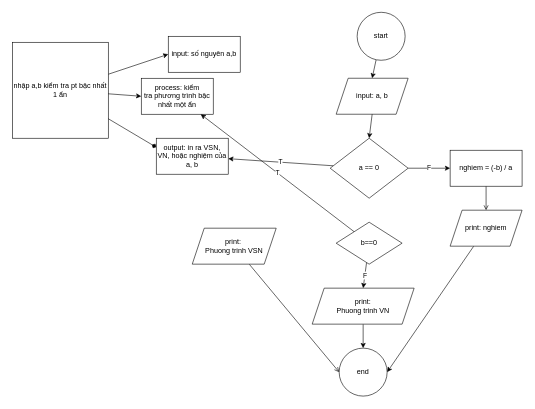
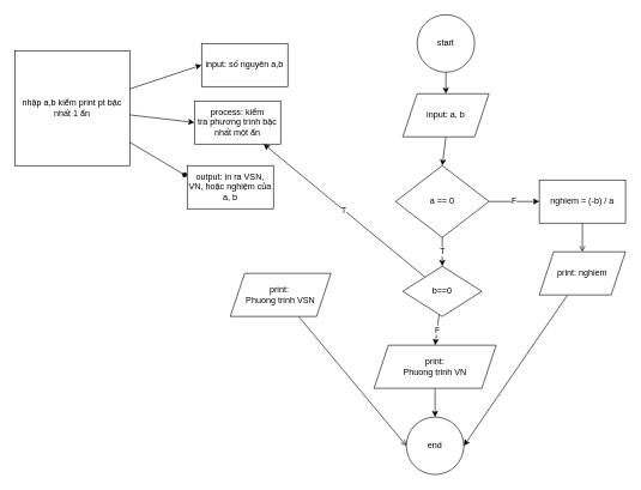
  <mxCell id="0" />
  <mxCell id="1" parent="0" />
  <mxCell id="2" style="rounded=0;orthogonalLoop=1;jettySize=auto;html=1;entryX=0.5;entryY=0;entryDx=0;entryDy=0;" parent="1" source="3" target="11" edge="1"><mxGeometry relative="1" as="geometry"><mxPoint x="620" y="190" as="targetPoint" /></mxGeometry></mxCell>
- <mxCell id="3" value="start" style="ellipse;whiteSpace=wrap;html=1;aspect=fixed;" parent="1" vertex="1"><mxGeometry x="595" y="20" width="80" height="80" as="geometry" /></mxCell>
+ <mxCell id="3" value="start" style="ellipse;whiteSpace=wrap;html=1;aspect=fixed;" parent="1" vertex="1"><mxGeometry x="580" width="80" height="80" as="geometry" y="20" /></mxCell>
  <mxCell id="4" style="rounded=0;orthogonalLoop=1;jettySize=auto;html=1;entryX=0;entryY=0.5;entryDx=0;entryDy=0;" parent="1" source="5" target="6" edge="1"><mxGeometry relative="1" as="geometry"><mxPoint x="280" y="100" as="targetPoint" /></mxGeometry></mxCell>
- <mxCell id="5" value="nhập a,b kiểm tra pt bậc nhất 1 ẩn" style="whiteSpace=wrap;html=1;aspect=fixed;" parent="1" vertex="1"><mxGeometry x="20" y="70" width="160" height="160" as="geometry" /></mxCell>
+ <mxCell id="5" value="nhập a,b kiểm print pt bậc nhất 1 ẩn" style="whiteSpace=wrap;html=1;aspect=fixed;" parent="1" vertex="1"><mxGeometry x="20" y="70" width="160" height="160" as="geometry" /></mxCell>
  <mxCell id="6" value="input: số nguyên a,b" style="rounded=0;whiteSpace=wrap;html=1;" parent="1" vertex="1"><mxGeometry x="280" y="60" width="120" height="60" as="geometry" /></mxCell>
  <mxCell id="7" style="rounded=0;orthogonalLoop=1;jettySize=auto;html=1;entryX=0;entryY=0.5;entryDx=0;entryDy=0;" parent="1" source="5" target="8" edge="1"><mxGeometry relative="1" as="geometry"><mxPoint x="270" y="170" as="targetPoint" /><mxPoint x="180" y="128" as="sourcePoint" /></mxGeometry></mxCell>
- <mxCell id="8" value="process: kiểm tra&amp;nbsp;phương trình bậc nhất một ẩn" style="rounded=0;whiteSpace=wrap;html=1;" parent="1" vertex="1"><mxGeometry x="235" y="130" width="120" height="60" as="geometry" /></mxCell>
+ <mxCell id="8" value="process: kiểm tra&amp;nbsp;phương trình bậc nhất một ẩn" style="rounded=0;whiteSpace=wrap;html=1;" parent="1" vertex="1"><mxGeometry x="270" y="140" width="120" height="60" as="geometry" /></mxCell>
  <mxCell id="9" style="rounded=0;orthogonalLoop=1;jettySize=auto;html=1;entryX=0;entryY=0.25;entryDx=0;entryDy=0;endArrow=diamond;" parent="1" source="5" target="10" edge="1"><mxGeometry relative="1" as="geometry"><mxPoint x="260" y="250" as="targetPoint" /><mxPoint x="180" y="159" as="sourcePoint" /></mxGeometry></mxCell>
  <mxCell id="10" value="output: in ra VSN, VN, hoặc nghiệm của a, b" style="rounded=0;whiteSpace=wrap;html=1;" parent="1" vertex="1"><mxGeometry x="260" y="230" width="120" height="60" as="geometry" /></mxCell>
  <mxCell id="11" value="input: a, b" style="shape=parallelogram;perimeter=parallelogramPerimeter;whiteSpace=wrap;html=1;fixedSize=1;" parent="1" vertex="1"><mxGeometry x="560" y="130" width="120" height="60" as="geometry" /></mxCell>
  <mxCell id="12" value="end" style="ellipse;whiteSpace=wrap;html=1;aspect=fixed;" parent="1" vertex="1"><mxGeometry x="565" y="580" width="80" height="80" as="geometry" /></mxCell>
  <mxCell id="13" style="rounded=0;orthogonalLoop=1;jettySize=auto;html=1;entryX=0.5;entryY=0;entryDx=0;entryDy=0;exitX=0.5;exitY=1;exitDx=0;exitDy=0;" parent="1" source="11" target="16" edge="1"><mxGeometry relative="1" as="geometry"><mxPoint x="607.5" y="320" as="targetPoint" /><mxPoint x="606.25" y="270" as="sourcePoint" /></mxGeometry></mxCell>
  <mxCell id="14" value="F" style="rounded=0;orthogonalLoop=1;jettySize=auto;html=1;entryX=0;entryY=0.5;entryDx=0;entryDy=0;" parent="1" source="16" target="23" edge="1"><mxGeometry relative="1" as="geometry"><mxPoint x="720" y="280" as="targetPoint" /><Array as="points"><mxPoint x="710" y="280" /></Array></mxGeometry></mxCell>
- <mxCell id="15" value="T" style="rounded=0;orthogonalLoop=1;jettySize=auto;html=1;" parent="1" source="16" target="10" edge="1"><mxGeometry relative="1" as="geometry"><mxPoint x="605" y="400" as="targetPoint" /></mxGeometry></mxCell>
+ <mxCell id="15" value="T" style="rounded=0;orthogonalLoop=1;jettySize=auto;html=1;entryX=0.5;entryY=0;entryDx=0;entryDy=0;" parent="1" source="16" target="21" edge="1"><mxGeometry relative="1" as="geometry"><mxPoint x="605" y="400" as="targetPoint" /></mxGeometry></mxCell>
  <mxCell id="16" value="a == 0" style="rhombus;whiteSpace=wrap;html=1;" parent="1" vertex="1"><mxGeometry x="550" y="230" width="130" height="100" as="geometry" /></mxCell>
  <mxCell id="17" style="edgeStyle=orthogonalEdgeStyle;rounded=0;orthogonalLoop=1;jettySize=auto;html=1;entryX=0.5;entryY=0;entryDx=0;entryDy=0;" parent="1" source="18" target="12" edge="1"><mxGeometry relative="1" as="geometry" /></mxCell>
  <mxCell id="18" value="print:&lt;br&gt;Phuong trinh VN" style="shape=parallelogram;perimeter=parallelogramPerimeter;whiteSpace=wrap;html=1;fixedSize=1;" parent="1" vertex="1"><mxGeometry x="520" y="480" width="170" height="60" as="geometry" /></mxCell>
  <mxCell id="19" value="F" style="rounded=0;orthogonalLoop=1;jettySize=auto;html=1;entryX=0.5;entryY=0;entryDx=0;entryDy=0;" parent="1" source="21" target="18" edge="1"><mxGeometry relative="1" as="geometry" /></mxCell>
  <mxCell id="20" value="T" style="rounded=0;orthogonalLoop=1;jettySize=auto;html=1;" parent="1" source="21" target="8" edge="1"><mxGeometry relative="1" as="geometry"><mxPoint x="450" y="412.333" as="targetPoint" /></mxGeometry></mxCell>
  <mxCell id="21" value="b==0" style="rhombus;whiteSpace=wrap;html=1;" parent="1" vertex="1"><mxGeometry x="560" y="370" width="110" height="70" as="geometry" /></mxCell>
  <mxCell id="22" style="rounded=0;orthogonalLoop=1;jettySize=auto;html=1;endArrow=open;" edge="1" parent="1" source="23" target="25"><mxGeometry relative="1" as="geometry"><mxPoint x="810" y="350" as="targetPoint" /></mxGeometry></mxCell>
  <mxCell id="23" value="nghiem = (-b) / a" style="rounded=0;whiteSpace=wrap;html=1;" vertex="1" parent="1"><mxGeometry x="750" y="250" width="120" height="60" as="geometry" /></mxCell>
  <mxCell id="24" style="rounded=0;orthogonalLoop=1;jettySize=auto;html=1;entryX=1;entryY=0.5;entryDx=0;entryDy=0;" edge="1" parent="1" source="25" target="12"><mxGeometry relative="1" as="geometry" /></mxCell>
  <mxCell id="25" value="print: nghiem" style="shape=parallelogram;perimeter=parallelogramPerimeter;whiteSpace=wrap;html=1;fixedSize=1;" vertex="1" parent="1"><mxGeometry x="750" y="350" width="120" height="60" as="geometry" /></mxCell>
  <mxCell id="26" style="rounded=0;orthogonalLoop=1;jettySize=auto;html=1;entryX=0;entryY=0.5;entryDx=0;entryDy=0;endArrow=open;" edge="1" parent="1" source="27" target="12"><mxGeometry relative="1" as="geometry" /></mxCell>
  <mxCell id="27" value="print:&amp;nbsp;&lt;br&gt;Phuong trinh VSN" style="shape=parallelogram;perimeter=parallelogramPerimeter;whiteSpace=wrap;html=1;fixedSize=1;" vertex="1" parent="1"><mxGeometry x="320" y="380" width="140" height="60" as="geometry" /></mxCell>
